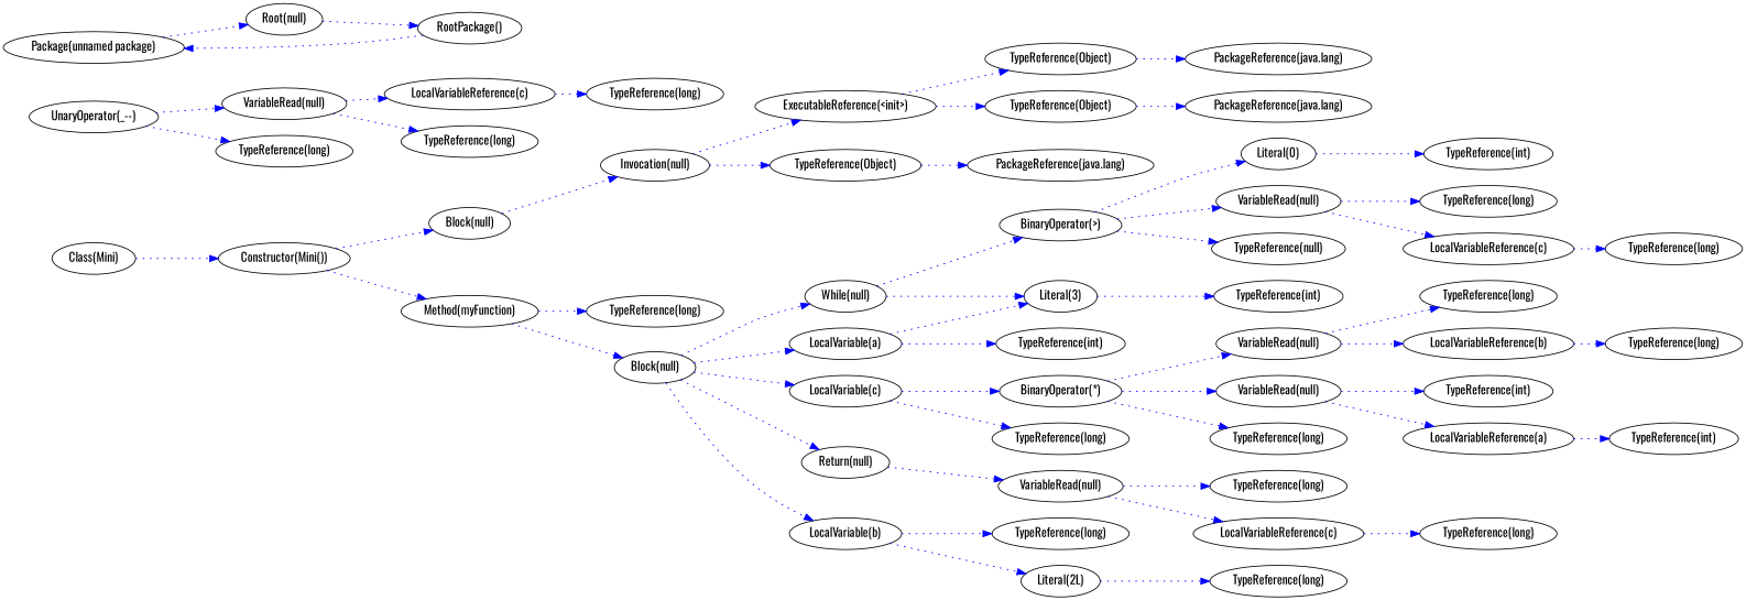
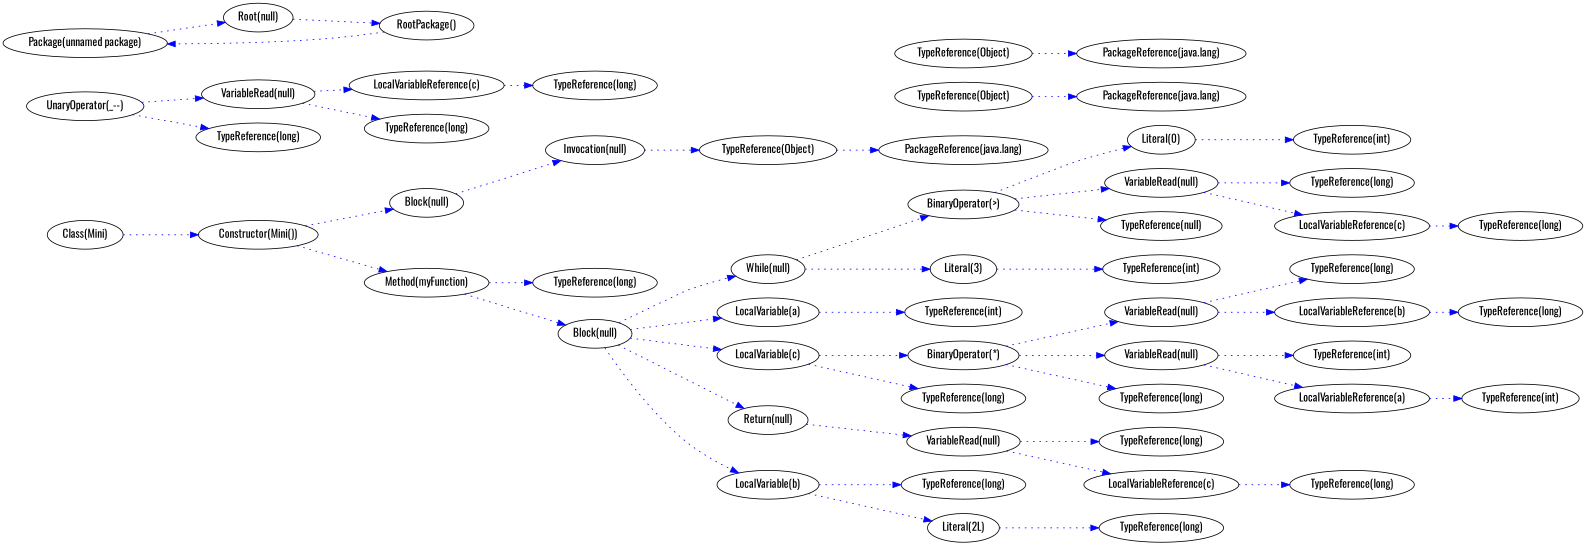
  digraph {
    fontname=Oswald
    rankdir=LR
    node [fontname=Oswald]
    edge [color=blue fontcolor=blue fontname=Oswald style=dotted]
    n1 [label="TypeReference(long)"]
-   n2 [label="ExecutableReference(<init>)"]
    n3 [label="TypeReference(Object)"]
    n4 [label="TypeReference(Object)"]
    n5 [label="PackageReference(java.lang)"]
    n6 [label="PackageReference(java.lang)"]
    n7 [label="TypeReference(long)"]
    n8 [label="TypeReference(int)"]
    n9 [label="TypeReference(int)"]
    n10 [label="LocalVariableReference(c)"]
    n11 [label="TypeReference(long)"]
    n12 [label="VariableRead(null)"]
    n13 [label="TypeReference(long)"]
    n14 [label="PackageReference(java.lang)"]
    n15 [label="VariableRead(null)"]
    n16 [label="TypeReference(long)"]
    n17 [label="LocalVariableReference(c)"]
    n18 [label="TypeReference(long)"]
    n19 [label="While(null)"]
    n20 [label="BinaryOperator(>)"]
    n21 [label="Literal(3)"]
    n22 [label="UnaryOperator(_--)"]
    n23 [label="TypeReference(long)"]
    n24 [label="Literal(0)"]
    n25 [label="VariableRead(null)"]
    n26 [label="TypeReference(null)"]
    n27 [label="VariableRead(null)"]
    n28 [label="TypeReference(long)"]
    n29 [label="LocalVariableReference(b)"]
    n30 [label="Constructor(Mini())"]
    n31 [label="Block(null)"]
    n32 [label="Method(myFunction)"]
    n33 [label="Invocation(null)"]
    n34 [label="Class(Mini)"]
    n35 [label="Block(null)"]
    n36 [label="TypeReference(long)"]
    n37 [label="TypeReference(Object)"]
    n38 [label="Package(unnamed package)"]
    n39 [label="Root(null)"]
    n40 [label="VariableRead(null)"]
    n41 [label="TypeReference(int)"]
    n42 [label="LocalVariableReference(a)"]
    n43 [label="RootPackage()"]
    n44 [label="TypeReference(long)"]
    n45 [label="BinaryOperator(*)"]
    n46 [label="TypeReference(long)"]
    n47 [label="TypeReference(int)"]
    n48 [label="TypeReference(int)"]
    n49 [label="LocalVariable(a)"]
    n50 [label="LocalVariable(c)"]
    n51 [label="Return(null)"]
    n52 [label="LocalVariable(b)"]
    n53 [label="TypeReference(long)"]
    n54 [label="TypeReference(long)"]
    n55 [label="Literal(2L)"]
    n56 [label="LocalVariableReference(c)"]
    n57 [label="TypeReference(long)"]
-   n2 -> n3
-   n2 -> n4
    n3 -> n5
    n4 -> n6
    n10 -> n11
    n12 -> n10
    n12 -> n13
    n15 -> n16
    n15 -> n17
    n17 -> n18
    n19 -> n20
    n19 -> n21
    n20 -> n24
    n20 -> n25
    n20 -> n26
    n21 -> n47
    n22 -> n12
    n22 -> n23
    n24 -> n8
    n25 -> n44
    n25 -> n56
    n27 -> n28
    n27 -> n29
    n29 -> n1
    n30 -> n31
    n30 -> n32
    n31 -> n33
    n32 -> n7
    n32 -> n35
-   n33 -> n2
    n33 -> n37
    n34 -> n30
    n35 -> n19
    n35 -> n49
    n35 -> n50
    n35 -> n51
    n35 -> n52
    n37 -> n14
    n38 -> n39
    n39 -> n43
    n40 -> n41
    n40 -> n42
    n42 -> n9
    n43 -> n38
    n45 -> n27
    n45 -> n40
    n45 -> n46
-   n49 -> n21
    n49 -> n48
    n50 -> n45
    n50 -> n53
    n51 -> n15
    n52 -> n54
    n52 -> n55
    n55 -> n57
    n56 -> n36
  }
